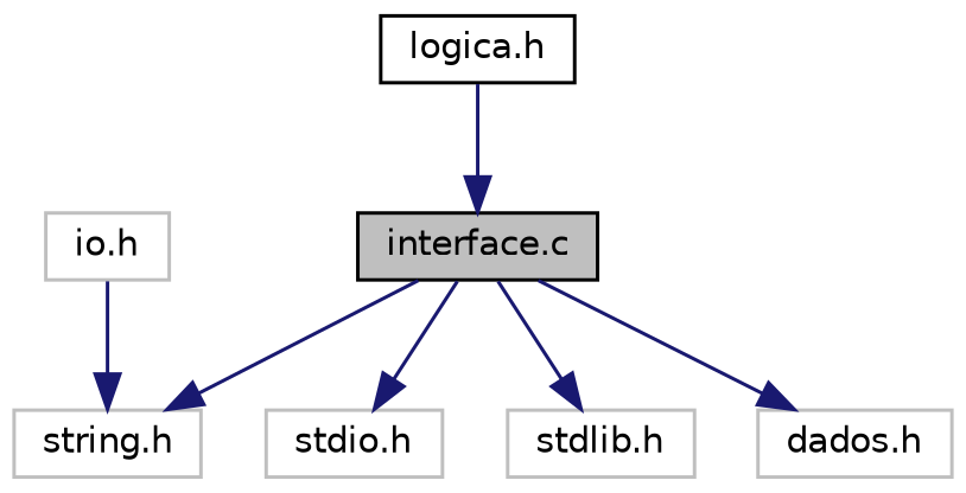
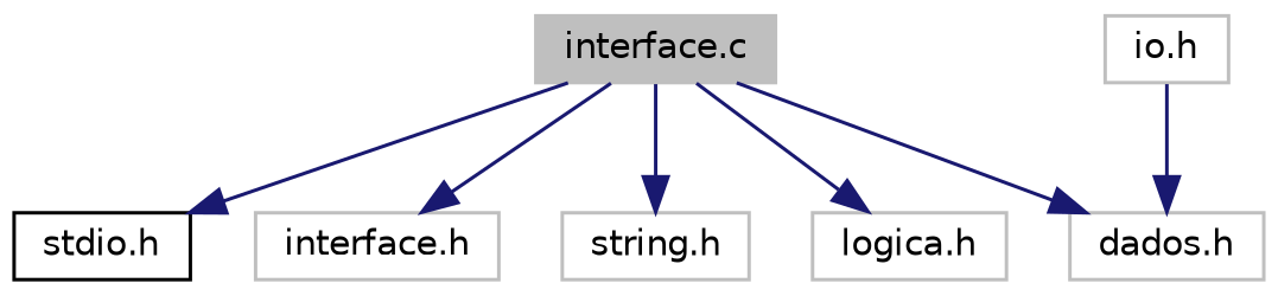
  digraph {
    node [color=grey75 fillcolor=white fontname=Helvetica fontsize=10 shape=record style=filled]
    edge [color=midnightblue fontname=Helvetica fontsize=10 labelfontname=Helvetica labelfontsize=10 style=solid]
-   n1 [color=black fillcolor=grey75 fontcolor=black height=0.2 label="interface.c" width=0.4]
-   n2 [height=0.2 label="stdio.h" width=0.4]
-   n3 [height=0.2 label="stdlib.h" width=0.4]
+   n1 [fillcolor=grey75 fontcolor=black height=0.2 label="interface.c" width=0.4]
+   n2 [color=black height=0.2 label="stdio.h" width=0.4]
+   n3 [height=0.2 label="interface.h" width=0.4]
    n4 [height=0.2 label="string.h" width=0.4]
    n5 [height=0.2 label="dados.h" width=0.4]
-   n6 [color=black height=0.2 label="logica.h" width=0.4]
+   n6 [height=0.2 label="logica.h" width=0.4]
    n7 [height=0.2 label="io.h" width=0.4]
    n1 -> n2
    n1 -> n3
    n1 -> n4
    n1 -> n5
-   n6 -> n1
-   n7 -> n4
+   n1 -> n6
+   n7 -> n5
  }
